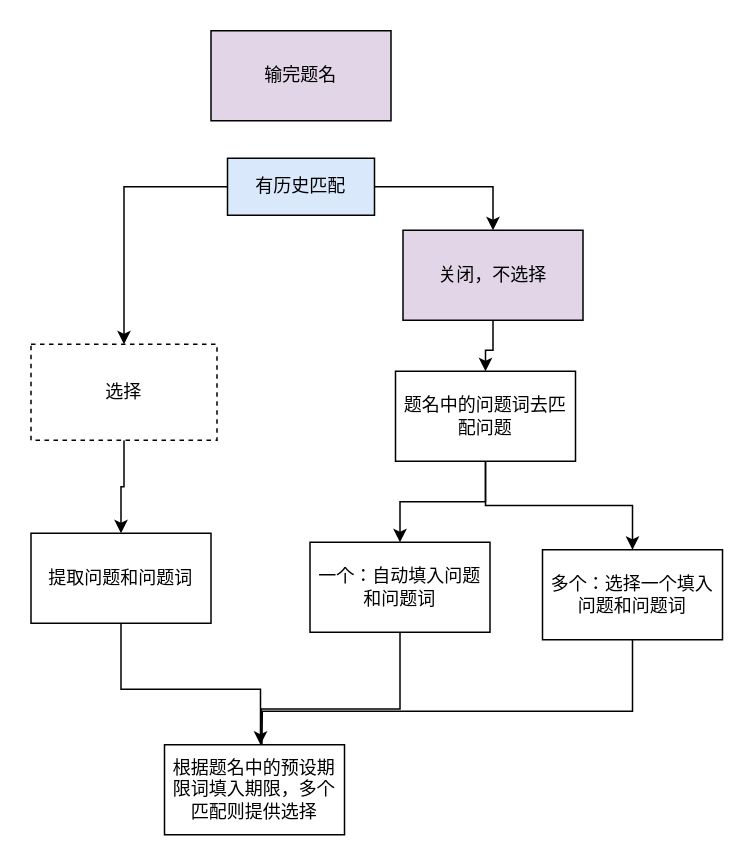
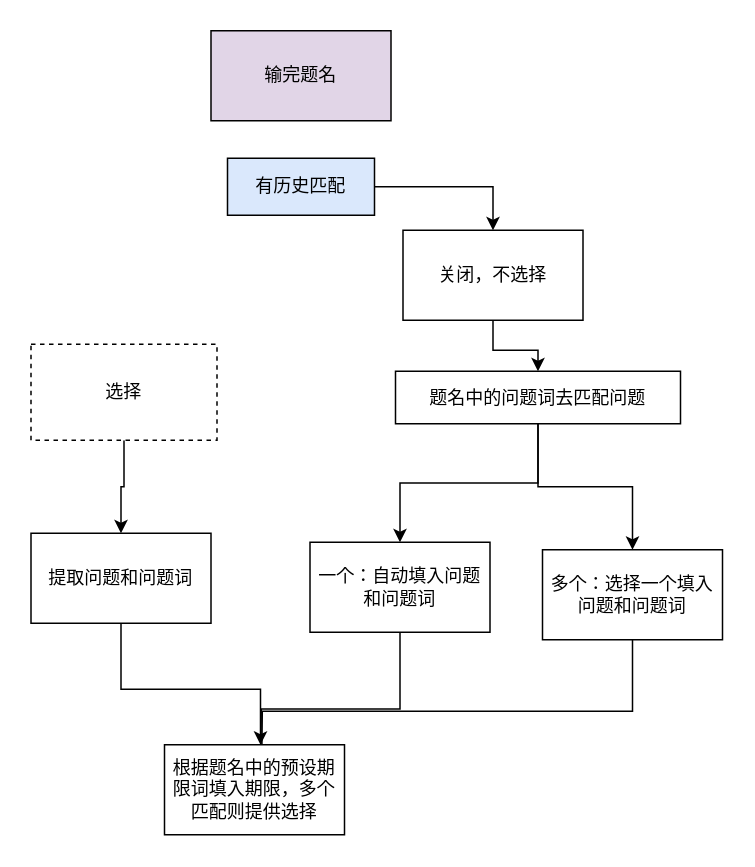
  <mxCell id="0" />
  <mxCell id="1" parent="0" />
- <mxCell id="2" value="" style="edgeStyle=orthogonalEdgeStyle;rounded=0;orthogonalLoop=1;jettySize=auto;html=1;" edge="1" parent="1" source="4" target="6"><mxGeometry relative="1" as="geometry" /></mxCell>
  <mxCell id="3" value="" style="edgeStyle=orthogonalEdgeStyle;rounded=0;orthogonalLoop=1;jettySize=auto;html=1;" edge="1" parent="1" source="4" target="8"><mxGeometry relative="1" as="geometry" /></mxCell>
  <mxCell id="4" value="有历史匹配" style="rounded=0;whiteSpace=wrap;html=1;fillColor=#dae8fc;" vertex="1" parent="1"><mxGeometry x="151" y="105" width="98" height="38" as="geometry" /></mxCell>
  <mxCell id="5" value="" style="edgeStyle=orthogonalEdgeStyle;rounded=0;orthogonalLoop=1;jettySize=auto;html=1;" edge="1" parent="1" source="6" target="10"><mxGeometry relative="1" as="geometry" /></mxCell>
  <mxCell id="6" value="选择" style="whiteSpace=wrap;html=1;rounded=0;dashed=1;" vertex="1" parent="1"><mxGeometry x="20" y="229" width="124" height="64" as="geometry" /></mxCell>
  <mxCell id="7" value="" style="edgeStyle=orthogonalEdgeStyle;rounded=0;orthogonalLoop=1;jettySize=auto;html=1;" edge="1" parent="1" source="8" target="13"><mxGeometry relative="1" as="geometry" /></mxCell>
- <mxCell id="8" value="关闭，不选择" style="whiteSpace=wrap;html=1;rounded=0;fillColor=#e1d5e7;" vertex="1" parent="1"><mxGeometry x="268" y="153" width="120" height="60" as="geometry" /></mxCell>
+ <mxCell id="8" value="关闭，不选择" style="whiteSpace=wrap;html=1;rounded=0;" vertex="1" parent="1"><mxGeometry x="268" y="153" width="120" height="60" as="geometry" /></mxCell>
  <mxCell id="9" value="" style="edgeStyle=orthogonalEdgeStyle;rounded=0;orthogonalLoop=1;jettySize=auto;html=1;" edge="1" parent="1" source="10" target="19"><mxGeometry relative="1" as="geometry"><mxPoint x="80" y="376" as="targetPoint" /><Array as="points"><mxPoint x="80" y="459" /><mxPoint x="173" y="459" /></Array></mxGeometry></mxCell>
  <mxCell id="10" value="提取问题和问题词" style="whiteSpace=wrap;html=1;rounded=0;" vertex="1" parent="1"><mxGeometry x="20" y="355" width="120" height="60" as="geometry" /></mxCell>
  <mxCell id="11" value="" style="edgeStyle=orthogonalEdgeStyle;rounded=0;orthogonalLoop=1;jettySize=auto;html=1;" edge="1" parent="1" source="13" target="16"><mxGeometry relative="1" as="geometry" /></mxCell>
  <mxCell id="12" value="" style="edgeStyle=orthogonalEdgeStyle;rounded=0;orthogonalLoop=1;jettySize=auto;html=1;" edge="1" parent="1" source="13" target="18"><mxGeometry relative="1" as="geometry" /></mxCell>
- <mxCell id="13" value="题名中的问题词去匹配问题" style="whiteSpace=wrap;html=1;rounded=0;" vertex="1" parent="1"><mxGeometry x="263" y="247" width="120" height="60" as="geometry" /></mxCell>
+ <mxCell id="13" value="题名中的问题词去匹配问题" style="whiteSpace=wrap;html=1;rounded=0;" vertex="1" parent="1"><mxGeometry x="263" y="247" width="190" height="35" as="geometry" /></mxCell>
  <mxCell id="14" value="输完题名" style="rounded=0;whiteSpace=wrap;html=1;fillColor=#e1d5e7;" vertex="1" parent="1"><mxGeometry x="140" y="20" width="120" height="60" as="geometry" /></mxCell>
  <mxCell id="15" style="edgeStyle=orthogonalEdgeStyle;rounded=0;orthogonalLoop=1;jettySize=auto;html=1;exitX=0.5;exitY=1;exitDx=0;exitDy=0;" edge="1" parent="1" source="16"><mxGeometry relative="1" as="geometry"><mxPoint x="173" y="523.333" as="targetPoint" /></mxGeometry></mxCell>
  <mxCell id="16" value="一个：自动填入问题和问题词" style="whiteSpace=wrap;html=1;rounded=0;" vertex="1" parent="1"><mxGeometry x="206" y="361" width="120" height="60" as="geometry" /></mxCell>
  <mxCell id="17" style="edgeStyle=orthogonalEdgeStyle;rounded=0;orthogonalLoop=1;jettySize=auto;html=1;exitX=0.5;exitY=1;exitDx=0;exitDy=0;" edge="1" parent="1" source="18"><mxGeometry relative="1" as="geometry"><mxPoint x="173.667" y="521.333" as="targetPoint" /></mxGeometry></mxCell>
  <mxCell id="18" value="多个：选择一个填入问题和问题词" style="whiteSpace=wrap;html=1;rounded=0;" vertex="1" parent="1"><mxGeometry x="361" y="366" width="120" height="60" as="geometry" /></mxCell>
  <mxCell id="19" value="根据题名中的预设期限词填入期限，多个匹配则提供选择" style="whiteSpace=wrap;html=1;rounded=0;" vertex="1" parent="1"><mxGeometry x="109" y="496" width="120" height="60" as="geometry" /></mxCell>
